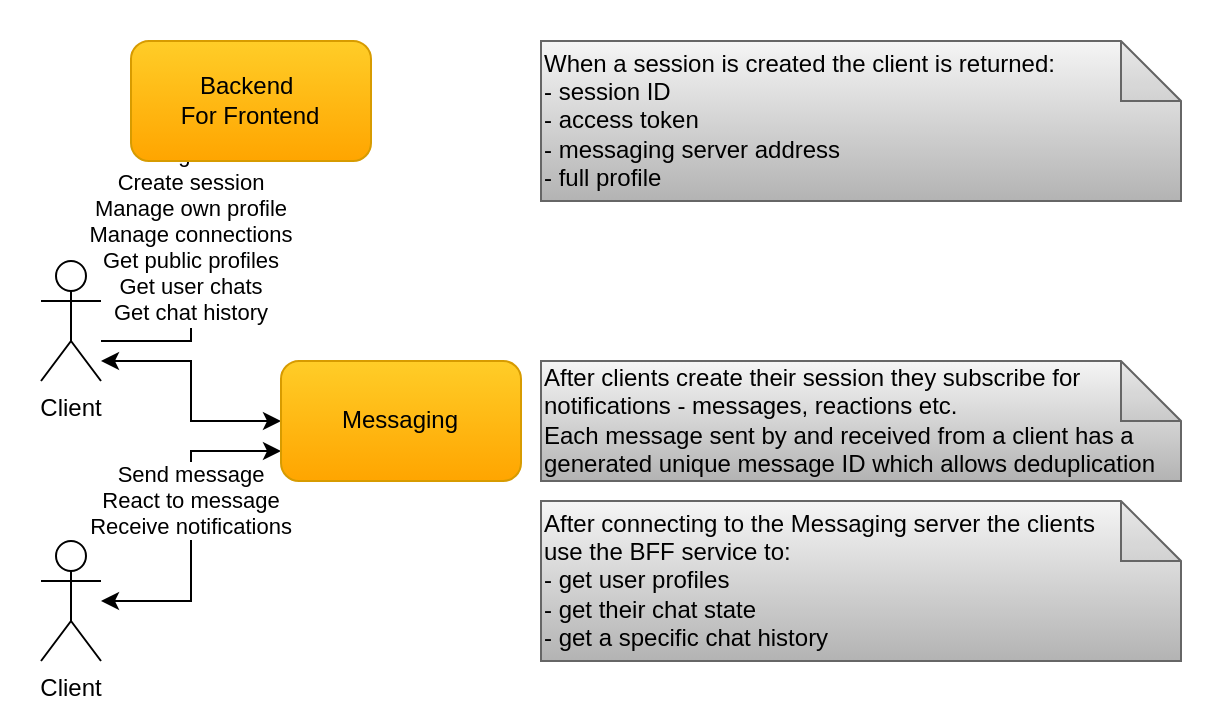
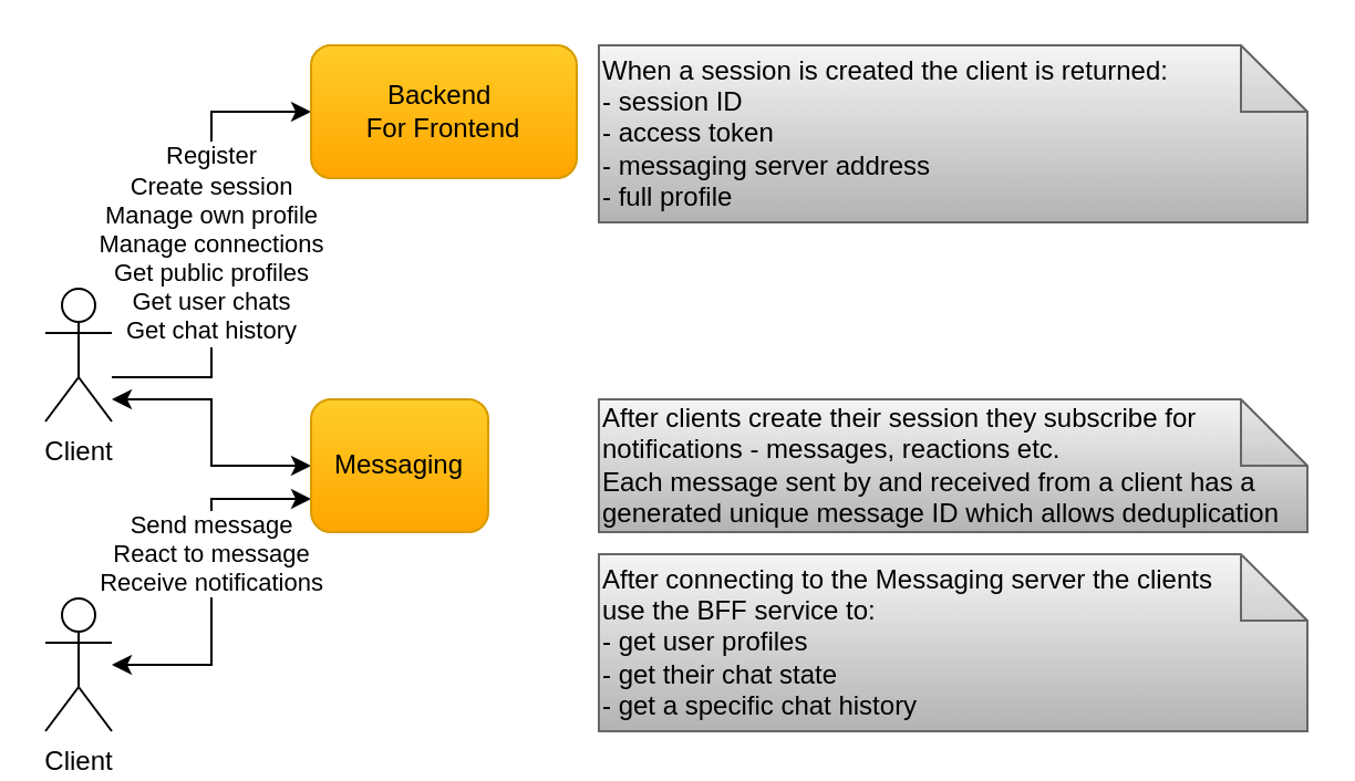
  <mxCell id="0" />
  <mxCell id="1" parent="0" />
  <mxCell id="2" value="When a session is created the client is returned:&lt;br&gt;- session ID&lt;br&gt;- access token&lt;br&gt;- messaging server address&lt;br&gt;- full profile" style="shape=note;whiteSpace=wrap;html=1;backgroundOutline=1;darkOpacity=0.05;align=left;gradientColor=#b3b3b3;fillColor=#f5f5f5;strokeColor=#666666;" parent="1" vertex="1"><mxGeometry x="270" y="20" width="320" height="80" as="geometry" /></mxCell>
  <mxCell id="3" value="After clients create their session they&amp;nbsp;subscribe for notifications - messages, reactions etc.&lt;br&gt;Each message sent by and received from a client has a generated unique message ID which allows deduplication" style="shape=note;whiteSpace=wrap;html=1;backgroundOutline=1;darkOpacity=0.05;align=left;gradientColor=#b3b3b3;fillColor=#f5f5f5;strokeColor=#666666;" parent="1" vertex="1"><mxGeometry x="270" y="180" width="320" height="60" as="geometry" /></mxCell>
  <mxCell id="4" value="" style="edgeStyle=orthogonalEdgeStyle;rounded=0;orthogonalLoop=1;jettySize=auto;html=1;entryX=0;entryY=0.5;entryDx=0;entryDy=0;startArrow=classic;startFill=1;" parent="1" source="6" target="9" edge="1"><mxGeometry relative="1" as="geometry"><Array as="points"><mxPoint x="95" y="180" /><mxPoint x="95" y="210" /></Array></mxGeometry></mxCell>
  <mxCell id="5" value="Register&lt;br style=&quot;border-color: var(--border-color);&quot;&gt;Create session&lt;br style=&quot;border-color: var(--border-color);&quot;&gt;Manage own&amp;nbsp;profile&lt;br&gt;Manage connections&lt;br style=&quot;border-color: var(--border-color);&quot;&gt;Get public profiles&lt;br style=&quot;border-color: var(--border-color);&quot;&gt;Get user chats&lt;br style=&quot;border-color: var(--border-color);&quot;&gt;Get chat history" style="edgeStyle=orthogonalEdgeStyle;rounded=0;orthogonalLoop=1;jettySize=auto;html=1;entryX=0;entryY=0.5;entryDx=0;entryDy=0;" parent="1" source="6" target="10" edge="1"><mxGeometry relative="1" as="geometry"><Array as="points"><mxPoint x="95" y="170" /><mxPoint x="95" y="50" /></Array></mxGeometry></mxCell>
  <mxCell id="6" value="Client" style="shape=umlActor;verticalLabelPosition=bottom;verticalAlign=top;html=1;outlineConnect=0;" parent="1" vertex="1"><mxGeometry x="20" y="130" width="30" height="60" as="geometry" /></mxCell>
  <mxCell id="7" value="Send message&lt;br&gt;React to message&lt;br&gt;Receive notifications" style="edgeStyle=orthogonalEdgeStyle;rounded=0;orthogonalLoop=1;jettySize=auto;html=1;entryX=0;entryY=0.75;entryDx=0;entryDy=0;startArrow=classic;startFill=1;" parent="1" source="8" target="9" edge="1"><mxGeometry x="0.151" relative="1" as="geometry"><mxPoint as="offset" /></mxGeometry></mxCell>
  <mxCell id="8" value="Client" style="shape=umlActor;verticalLabelPosition=bottom;verticalAlign=top;html=1;outlineConnect=0;" parent="1" vertex="1"><mxGeometry x="20" y="270" width="30" height="60" as="geometry" /></mxCell>
- <mxCell id="9" value="&lt;font style=&quot;font-size: 12px&quot;&gt;Messaging&lt;/font&gt;" style="rounded=1;whiteSpace=wrap;html=1;gradientColor=#ffa500;fillColor=#ffcd28;strokeColor=#d79b00;" parent="1" vertex="1"><mxGeometry x="140" y="180" width="120" height="60" as="geometry" /></mxCell>
- <mxCell id="10" value="&lt;font style=&quot;font-size: 12px&quot;&gt;Backend&amp;nbsp;&lt;br&gt;For Frontend&lt;/font&gt;" style="rounded=1;whiteSpace=wrap;html=1;gradientColor=#ffa500;fillColor=#ffcd28;strokeColor=#d79b00;" parent="1" vertex="1"><mxGeometry x="65" y="20" width="120" height="60" as="geometry" /></mxCell>
+ <mxCell id="9" value="&lt;font style=&quot;font-size: 12px&quot;&gt;Messaging&lt;/font&gt;" style="rounded=1;whiteSpace=wrap;html=1;gradientColor=#ffa500;fillColor=#ffcd28;strokeColor=#d79b00;" parent="1" vertex="1"><mxGeometry x="140" y="180" width="80" height="60" as="geometry" /></mxCell>
+ <mxCell id="10" value="&lt;font style=&quot;font-size: 12px&quot;&gt;Backend&amp;nbsp;&lt;br&gt;For Frontend&lt;/font&gt;" style="rounded=1;whiteSpace=wrap;html=1;gradientColor=#ffa500;fillColor=#ffcd28;strokeColor=#d79b00;" parent="1" vertex="1"><mxGeometry x="140" y="20" width="120" height="60" as="geometry" /></mxCell>
  <mxCell id="11" value="After connecting to the Messaging server the clients&lt;br&gt;use the BFF service to:&lt;br&gt;- get user profiles&lt;br&gt;- get their chat state&lt;br&gt;- get a specific chat history" style="shape=note;whiteSpace=wrap;html=1;backgroundOutline=1;darkOpacity=0.05;align=left;gradientColor=#b3b3b3;fillColor=#f5f5f5;strokeColor=#666666;" parent="1" vertex="1"><mxGeometry x="270" y="250" width="320" height="80" as="geometry" /></mxCell>
